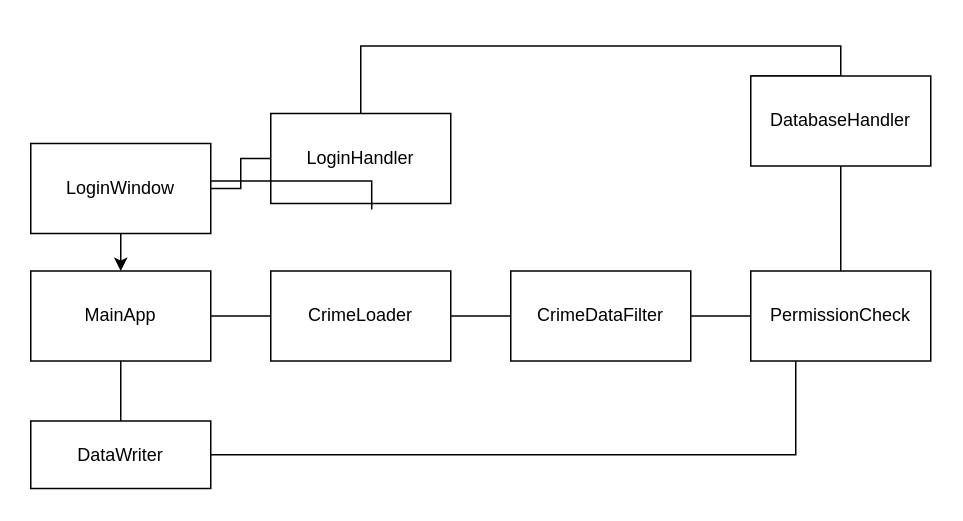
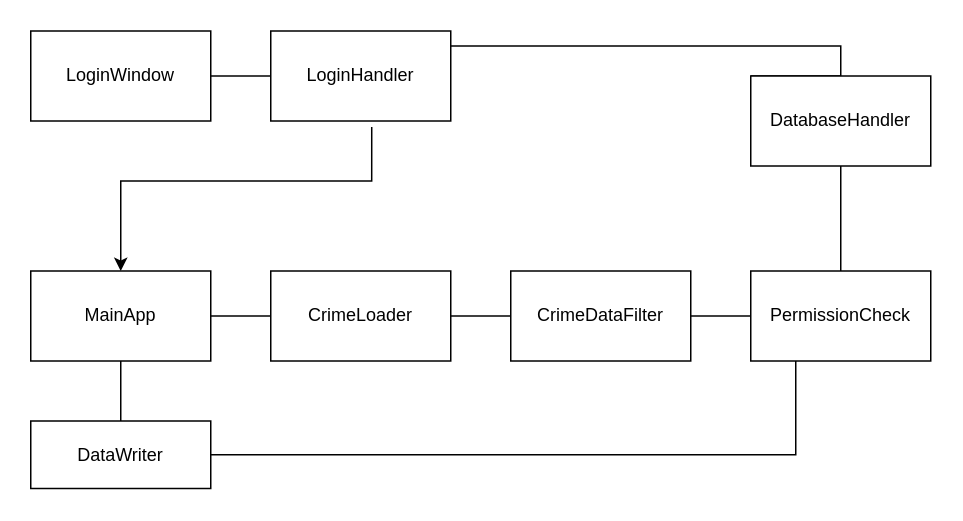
  <mxCell id="0" />
  <mxCell id="1" parent="0" />
  <mxCell id="2" style="edgeStyle=orthogonalEdgeStyle;rounded=0;orthogonalLoop=1;jettySize=auto;html=1;entryX=0;entryY=0;entryDx=0;entryDy=0;startArrow=none;startFill=0;endArrow=none;endFill=0;" parent="1" source="3" target="4" edge="1"><mxGeometry relative="1" as="geometry"><Array as="points"><mxPoint x="560" y="30" /><mxPoint x="560" y="50" /></Array></mxGeometry></mxCell>
- <mxCell id="3" value="LoginHandler" style="rounded=0;whiteSpace=wrap;html=1;" parent="1" vertex="1"><mxGeometry x="180" y="75" width="120" height="60" as="geometry" /></mxCell>
+ <mxCell id="3" value="LoginHandler" style="rounded=0;whiteSpace=wrap;html=1;" parent="1" vertex="1"><mxGeometry x="180" y="20" width="120" height="60" as="geometry" /></mxCell>
  <mxCell id="4" value="DatabaseHandler" style="rounded=0;whiteSpace=wrap;html=1;" parent="1" vertex="1"><mxGeometry x="500" y="50" width="120" height="60" as="geometry" /></mxCell>
  <mxCell id="5" style="edgeStyle=orthogonalEdgeStyle;rounded=0;orthogonalLoop=1;jettySize=auto;html=1;entryX=0;entryY=0.5;entryDx=0;entryDy=0;endArrow=none;endFill=0;" parent="1" source="7" target="3" edge="1"><mxGeometry relative="1" as="geometry" /></mxCell>
  <mxCell id="6" style="edgeStyle=orthogonalEdgeStyle;rounded=0;orthogonalLoop=1;jettySize=auto;html=1;entryX=0.5;entryY=0;entryDx=0;entryDy=0;exitX=0.561;exitY=1.067;exitDx=0;exitDy=0;exitPerimeter=0;" parent="1" source="3" target="10" edge="1"><mxGeometry relative="1" as="geometry"><Array as="points"><mxPoint x="247" y="120" /><mxPoint x="80" y="120" /></Array></mxGeometry></mxCell>
- <mxCell id="7" value="LoginWindow" style="rounded=0;whiteSpace=wrap;html=1;" parent="1" vertex="1"><mxGeometry x="20" y="95" width="120" height="60" as="geometry" /></mxCell>
+ <mxCell id="7" value="LoginWindow" style="rounded=0;whiteSpace=wrap;html=1;" parent="1" vertex="1"><mxGeometry x="20" y="20" width="120" height="60" as="geometry" /></mxCell>
  <mxCell id="8" style="edgeStyle=orthogonalEdgeStyle;rounded=0;orthogonalLoop=1;jettySize=auto;html=1;entryX=0;entryY=0.5;entryDx=0;entryDy=0;startArrow=none;startFill=0;endArrow=none;endFill=0;" parent="1" source="10" target="12" edge="1"><mxGeometry relative="1" as="geometry" /></mxCell>
  <mxCell id="9" style="edgeStyle=orthogonalEdgeStyle;rounded=0;orthogonalLoop=1;jettySize=auto;html=1;entryX=0.5;entryY=0;entryDx=0;entryDy=0;endArrow=none;endFill=0;" parent="1" source="10" target="16" edge="1"><mxGeometry relative="1" as="geometry" /></mxCell>
  <mxCell id="10" value="MainApp" style="rounded=0;whiteSpace=wrap;html=1;" parent="1" vertex="1"><mxGeometry x="20" y="180" width="120" height="60" as="geometry" /></mxCell>
  <mxCell id="11" style="edgeStyle=orthogonalEdgeStyle;rounded=0;orthogonalLoop=1;jettySize=auto;html=1;entryX=0;entryY=0.5;entryDx=0;entryDy=0;endArrow=none;endFill=0;" parent="1" source="12" target="14" edge="1"><mxGeometry relative="1" as="geometry" /></mxCell>
  <mxCell id="12" value="CrimeLoader" style="rounded=0;whiteSpace=wrap;html=1;" parent="1" vertex="1"><mxGeometry x="180" y="180" width="120" height="60" as="geometry" /></mxCell>
  <mxCell id="13" style="edgeStyle=orthogonalEdgeStyle;rounded=0;orthogonalLoop=1;jettySize=auto;html=1;entryX=0;entryY=0.5;entryDx=0;entryDy=0;startArrow=none;startFill=0;endArrow=none;endFill=0;" parent="1" source="14" target="18" edge="1"><mxGeometry relative="1" as="geometry" /></mxCell>
  <mxCell id="14" value="CrimeDataFilter" style="rounded=0;whiteSpace=wrap;html=1;" parent="1" vertex="1"><mxGeometry x="340" y="180" width="120" height="60" as="geometry" /></mxCell>
  <mxCell id="15" style="edgeStyle=orthogonalEdgeStyle;rounded=0;orthogonalLoop=1;jettySize=auto;html=1;entryX=0.25;entryY=1;entryDx=0;entryDy=0;startArrow=none;startFill=0;endArrow=none;endFill=0;" parent="1" source="16" target="18" edge="1"><mxGeometry relative="1" as="geometry" /></mxCell>
  <mxCell id="16" value="DataWriter" style="rounded=0;whiteSpace=wrap;html=1;" parent="1" vertex="1"><mxGeometry x="20" y="280" width="120" height="45" as="geometry" /></mxCell>
  <mxCell id="17" style="edgeStyle=orthogonalEdgeStyle;rounded=0;orthogonalLoop=1;jettySize=auto;html=1;entryX=0.5;entryY=1;entryDx=0;entryDy=0;startArrow=none;startFill=0;endArrow=none;endFill=0;" parent="1" source="18" target="4" edge="1"><mxGeometry relative="1" as="geometry" /></mxCell>
  <mxCell id="18" value="PermissionCheck" style="rounded=0;whiteSpace=wrap;html=1;" parent="1" vertex="1"><mxGeometry x="500" y="180" width="120" height="60" as="geometry" /></mxCell>
